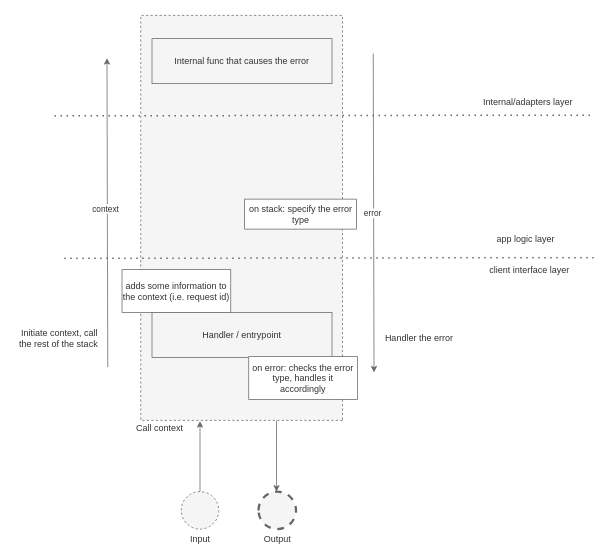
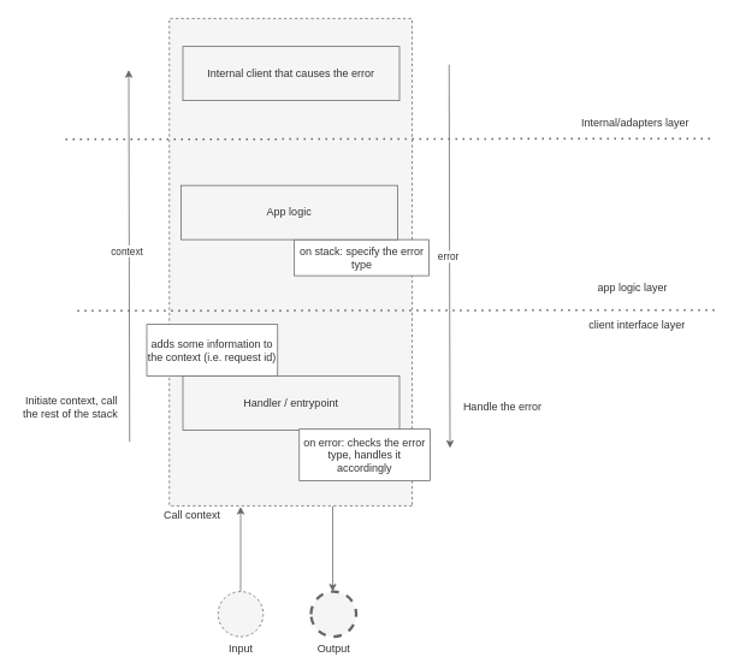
  <mxCell id="0" />
  <mxCell id="1" parent="0" />
  <mxCell id="2" style="edgeStyle=orthogonalEdgeStyle;rounded=0;orthogonalLoop=1;jettySize=auto;html=1;strokeColor=#666666;" parent="1" target="24" edge="1"><mxGeometry relative="1" as="geometry"><mxPoint x="368" y="560" as="sourcePoint" /><Array as="points"><mxPoint x="368" y="590" /><mxPoint x="368" y="590" /></Array></mxGeometry></mxCell>
  <mxCell id="3" value="" style="rounded=0;whiteSpace=wrap;html=1;dashed=1;direction=west;fillColor=#f5f5f5;strokeColor=#666666;fontColor=#333333;" parent="1" vertex="1"><mxGeometry x="187" y="20" width="269" height="540" as="geometry" /></mxCell>
  <mxCell id="4" value="on stack: specify the error type" style="rounded=0;whiteSpace=wrap;html=1;direction=west;fontColor=#333333;strokeColor=#666666;fillColor=#FFFFFF;" parent="1" vertex="1"><mxGeometry x="325.5" y="265" width="149" height="40" as="geometry" /></mxCell>
- <mxCell id="5" value="Internal func that causes the error" style="rounded=0;whiteSpace=wrap;html=1;fillColor=#f5f5f5;strokeColor=#666666;fontColor=#333333;direction=west;" parent="1" vertex="1"><mxGeometry x="202" y="51" width="240" height="60" as="geometry" /></mxCell>
+ <mxCell id="5" value="Internal client that causes the error" style="rounded=0;whiteSpace=wrap;html=1;fillColor=#f5f5f5;strokeColor=#666666;fontColor=#333333;direction=west;" parent="1" vertex="1"><mxGeometry x="202" y="51" width="240" height="60" as="geometry" /></mxCell>
  <mxCell id="6" value="adds some information to the context (i.e. request id)" style="rounded=0;whiteSpace=wrap;html=1;direction=west;fontColor=#333333;strokeColor=#666666;fillColor=#FFFFFF;" parent="1" vertex="1"><mxGeometry x="162" y="359" width="145" height="57" as="geometry" /></mxCell>
  <mxCell id="7" value="Handler / entrypoint" style="rounded=0;whiteSpace=wrap;html=1;fillColor=#f5f5f5;fontColor=#333333;direction=west;strokeColor=#666666;" parent="1" vertex="1"><mxGeometry x="202" y="416" width="240" height="60" as="geometry" /></mxCell>
  <mxCell id="8" value="" style="endArrow=classic;html=1;strokeColor=#666666;" parent="1" edge="1"><mxGeometry width="50" height="50" relative="1" as="geometry"><mxPoint x="497" y="71" as="sourcePoint" /><mxPoint x="498" y="496" as="targetPoint" /></mxGeometry></mxCell>
  <mxCell id="9" value="error" style="edgeLabel;html=1;align=center;verticalAlign=middle;resizable=0;points=[];direction=west;fontColor=#333333;labelBackgroundColor=#ffffff;" parent="8" vertex="1" connectable="0"><mxGeometry x="-0.074" y="1" relative="1" as="geometry"><mxPoint x="-3" y="16" as="offset" /></mxGeometry></mxCell>
  <mxCell id="10" value="" style="endArrow=classic;html=1;strokeColor=#666666;" parent="1" edge="1"><mxGeometry width="50" height="50" relative="1" as="geometry"><mxPoint x="143" y="489" as="sourcePoint" /><mxPoint x="142" y="77" as="targetPoint" /></mxGeometry></mxCell>
  <mxCell id="11" value="context" style="edgeLabel;html=1;align=center;verticalAlign=middle;resizable=0;points=[];direction=west;fontColor=#333333;labelBackgroundColor=#ffffff;" parent="10" vertex="1" connectable="0"><mxGeometry x="-0.074" y="1" relative="1" as="geometry"><mxPoint x="-2" y="-21" as="offset" /></mxGeometry></mxCell>
- <mxCell id="12" value="Handler the error" style="text;html=1;strokeColor=none;fillColor=none;align=left;verticalAlign=middle;whiteSpace=wrap;rounded=0;direction=west;fontColor=#333333;" parent="1" vertex="1"><mxGeometry x="511" y="436" width="231" height="30" as="geometry" /></mxCell>
+ <mxCell id="12" value="Handle the error" style="text;html=1;strokeColor=none;fillColor=none;align=left;verticalAlign=middle;whiteSpace=wrap;rounded=0;direction=west;fontColor=#333333;" parent="1" vertex="1"><mxGeometry x="511" y="436" width="231" height="30" as="geometry" /></mxCell>
  <mxCell id="13" value="Initiate context, call the rest of the stack" style="text;html=1;strokeColor=none;fillColor=none;align=right;verticalAlign=middle;whiteSpace=wrap;rounded=0;direction=west;fontColor=#333333;" parent="1" vertex="1"><mxGeometry x="20" y="430.5" width="112" height="41" as="geometry" /></mxCell>
  <mxCell id="14" value="" style="endArrow=none;dashed=1;html=1;dashPattern=1 3;strokeWidth=2;strokeColor=#666666;" parent="1" edge="1"><mxGeometry width="50" height="50" relative="1" as="geometry"><mxPoint x="85" y="344" as="sourcePoint" /><mxPoint x="791" y="343" as="targetPoint" /></mxGeometry></mxCell>
  <mxCell id="15" value="" style="endArrow=none;dashed=1;html=1;dashPattern=1 3;strokeWidth=2;strokeColor=#666666;" parent="1" edge="1"><mxGeometry width="50" height="50" relative="1" as="geometry"><mxPoint x="72" y="154" as="sourcePoint" /><mxPoint x="786" y="153" as="targetPoint" /></mxGeometry></mxCell>
  <mxCell id="16" value="Internal/adapters layer" style="text;html=1;strokeColor=none;fillColor=none;align=center;verticalAlign=middle;whiteSpace=wrap;rounded=0;direction=west;fontColor=#333333;" parent="1" vertex="1"><mxGeometry x="631" y="108" width="145" height="56" as="geometry" /></mxCell>
  <mxCell id="17" value="app logic layer" style="text;html=1;strokeColor=none;fillColor=none;align=center;verticalAlign=middle;whiteSpace=wrap;rounded=0;direction=west;fontColor=#333333;" parent="1" vertex="1"><mxGeometry x="628" y="290" width="145" height="56" as="geometry" /></mxCell>
  <mxCell id="18" value="client interface layer" style="text;html=1;strokeColor=none;fillColor=none;align=center;verticalAlign=middle;whiteSpace=wrap;rounded=0;direction=west;fontColor=#333333;" parent="1" vertex="1"><mxGeometry x="633" y="332" width="145" height="56" as="geometry" /></mxCell>
  <mxCell id="19" value="Call context" style="text;html=1;strokeColor=none;fillColor=none;align=center;verticalAlign=middle;whiteSpace=wrap;rounded=0;dashed=1;direction=west;fontColor=#333333;" parent="1" vertex="1"><mxGeometry x="156" y="560" width="113" height="20" as="geometry" /></mxCell>
  <mxCell id="20" value="on error: checks the error type, handles it accordingly" style="rounded=0;whiteSpace=wrap;html=1;direction=west;fontColor=#333333;strokeColor=#666666;fillColor=#FFFFFF;" parent="1" vertex="1"><mxGeometry x="331" y="475" width="145" height="57" as="geometry" /></mxCell>
+ <mxCell id="21" value="App logic" style="rounded=0;whiteSpace=wrap;html=1;direction=west;fillColor=#f5f5f5;strokeColor=#666666;fontColor=#333333;" parent="1" vertex="1"><mxGeometry x="200" y="205" width="240" height="60" as="geometry" /></mxCell>
  <mxCell id="22" style="edgeStyle=orthogonalEdgeStyle;rounded=0;orthogonalLoop=1;jettySize=auto;html=1;strokeColor=#666666;" parent="1" source="23" edge="1"><mxGeometry relative="1" as="geometry"><mxPoint x="266" y="561" as="targetPoint" /><Array as="points"><mxPoint x="266" y="561" /></Array></mxGeometry></mxCell>
  <mxCell id="23" value="Input" style="shape=mxgraph.bpmn.shape;html=1;verticalLabelPosition=bottom;labelBackgroundColor=none;verticalAlign=top;align=center;perimeter=ellipsePerimeter;outlineConnect=0;outline=standard;symbol=general;dashed=1;direction=west;fontColor=#333333;fillColor=#F5F5F5;strokeColor=#666666;" parent="1" vertex="1"><mxGeometry x="241" y="655" width="50" height="50" as="geometry" /></mxCell>
  <mxCell id="24" value="Output" style="shape=mxgraph.bpmn.shape;html=1;verticalLabelPosition=bottom;labelBackgroundColor=none;verticalAlign=top;align=center;perimeter=ellipsePerimeter;outlineConnect=0;outline=end;symbol=general;dashed=1;direction=west;fontColor=#333333;fillColor=#F5F5F5;strokeColor=#666666;" parent="1" vertex="1"><mxGeometry x="344" y="655" width="50" height="50" as="geometry" /></mxCell>
